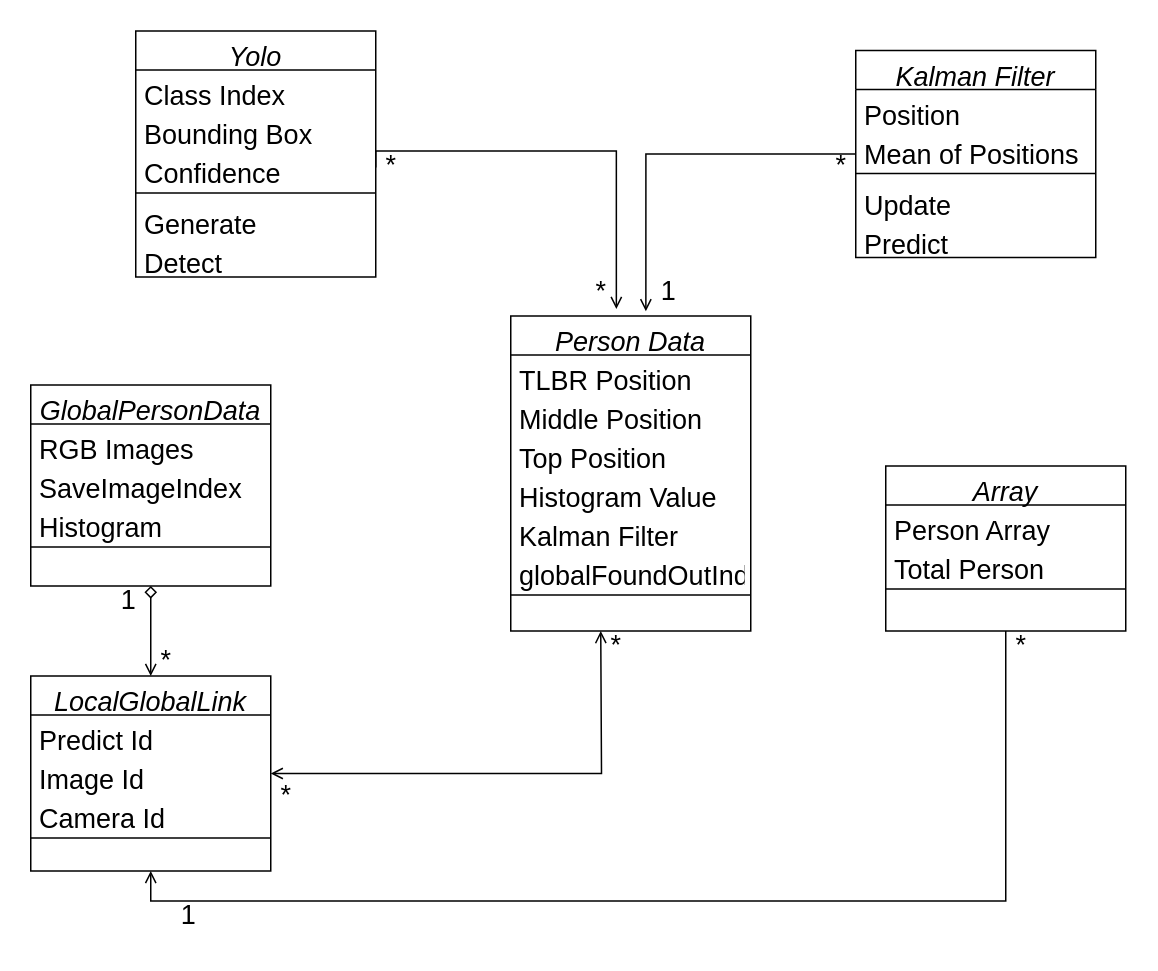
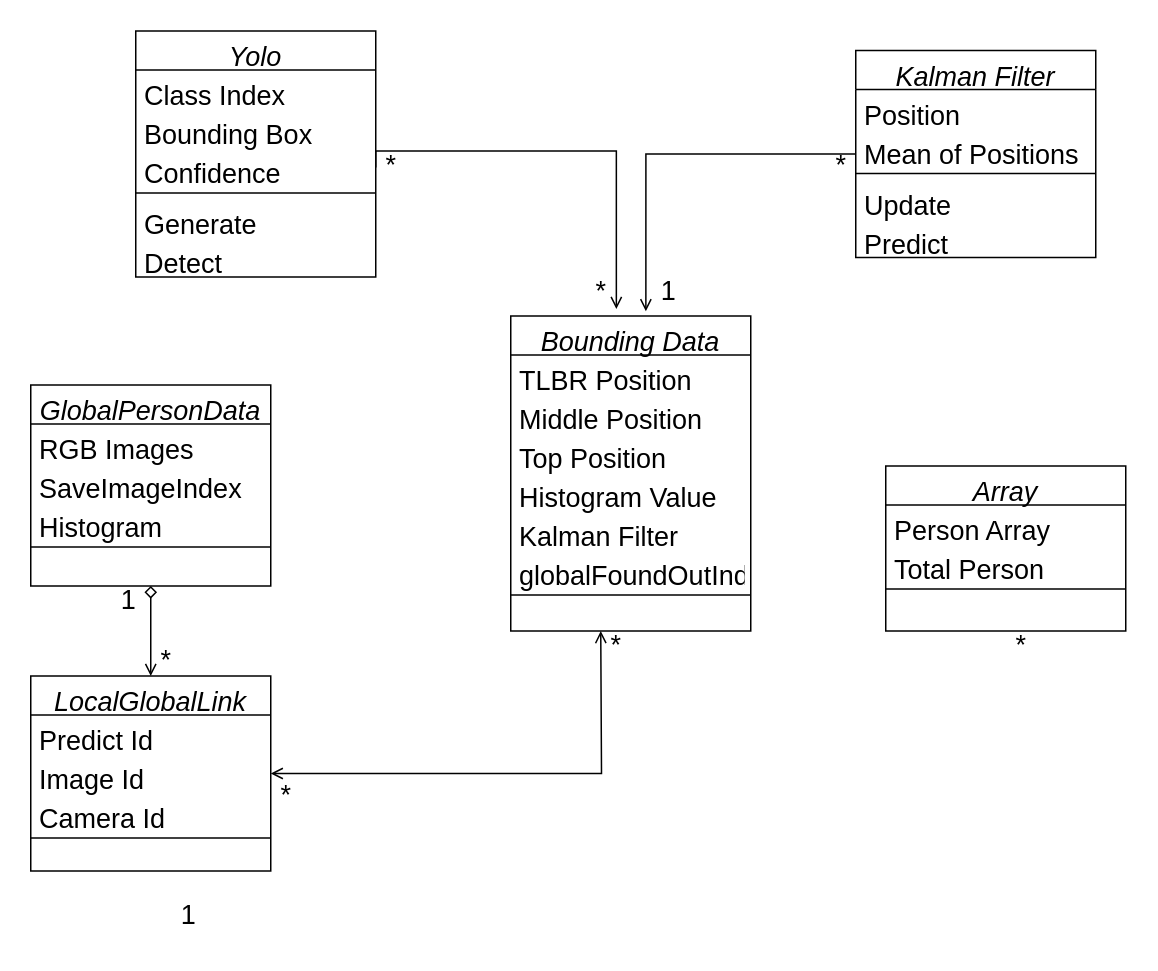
  <mxCell id="0" />
  <mxCell id="1" parent="0" />
  <mxCell id="2" value="Yolo" style="swimlane;fontStyle=2;align=center;verticalAlign=top;childLayout=stackLayout;horizontal=1;startSize=26;horizontalStack=0;resizeParent=1;resizeLast=0;collapsible=1;marginBottom=0;rounded=0;shadow=0;strokeWidth=1;fontSize=18;" parent="1" vertex="1"><mxGeometry x="90" y="20" width="160" height="164" as="geometry"><mxRectangle x="230" y="140" width="160" height="26" as="alternateBounds" /></mxGeometry></mxCell>
  <mxCell id="3" value="Class Index" style="text;align=left;verticalAlign=top;spacingLeft=4;spacingRight=4;overflow=hidden;rotatable=0;points=[[0,0.5],[1,0.5]];portConstraint=eastwest;strokeWidth=1;fontSize=18;" parent="2" vertex="1"><mxGeometry y="26" width="160" height="26" as="geometry" /></mxCell>
  <mxCell id="4" value="Bounding Box " style="text;align=left;verticalAlign=top;spacingLeft=4;spacingRight=4;overflow=hidden;rotatable=0;points=[[0,0.5],[1,0.5]];portConstraint=eastwest;rounded=0;shadow=0;html=0;strokeWidth=1;fontSize=18;" parent="2" vertex="1"><mxGeometry y="52" width="160" height="26" as="geometry" /></mxCell>
  <mxCell id="5" value="Confidence" style="text;align=left;verticalAlign=top;spacingLeft=4;spacingRight=4;overflow=hidden;rotatable=0;points=[[0,0.5],[1,0.5]];portConstraint=eastwest;rounded=0;shadow=0;html=0;strokeWidth=1;fontSize=18;" parent="2" vertex="1"><mxGeometry y="78" width="160" height="26" as="geometry" /></mxCell>
  <mxCell id="6" value="" style="line;html=1;strokeWidth=1;align=left;verticalAlign=middle;spacingTop=-1;spacingLeft=3;spacingRight=3;rotatable=0;labelPosition=right;points=[];portConstraint=eastwest;fontSize=18;" parent="2" vertex="1"><mxGeometry y="104" width="160" height="8" as="geometry" /></mxCell>
  <mxCell id="7" value="Generate" style="text;align=left;verticalAlign=top;spacingLeft=4;spacingRight=4;overflow=hidden;rotatable=0;points=[[0,0.5],[1,0.5]];portConstraint=eastwest;strokeWidth=1;fontSize=18;" parent="2" vertex="1"><mxGeometry y="112" width="160" height="26" as="geometry" /></mxCell>
  <mxCell id="8" value="Detect" style="text;align=left;verticalAlign=top;spacingLeft=4;spacingRight=4;overflow=hidden;rotatable=0;points=[[0,0.5],[1,0.5]];portConstraint=eastwest;strokeWidth=1;fontSize=18;" parent="2" vertex="1"><mxGeometry y="138" width="160" height="26" as="geometry" /></mxCell>
- <mxCell id="9" value="Person Data" style="swimlane;fontStyle=2;align=center;verticalAlign=top;childLayout=stackLayout;horizontal=1;startSize=26;horizontalStack=0;resizeParent=1;resizeLast=0;collapsible=1;marginBottom=0;rounded=0;shadow=0;strokeWidth=1;fontSize=18;" parent="1" vertex="1"><mxGeometry x="340" y="210" width="160" height="210" as="geometry"><mxRectangle x="230" y="140" width="160" height="26" as="alternateBounds" /></mxGeometry></mxCell>
+ <mxCell id="9" value="Bounding Data" style="swimlane;fontStyle=2;align=center;verticalAlign=top;childLayout=stackLayout;horizontal=1;startSize=26;horizontalStack=0;resizeParent=1;resizeLast=0;collapsible=1;marginBottom=0;rounded=0;shadow=0;strokeWidth=1;fontSize=18;" parent="1" vertex="1"><mxGeometry x="340" y="210" width="160" height="210" as="geometry"><mxRectangle x="230" y="140" width="160" height="26" as="alternateBounds" /></mxGeometry></mxCell>
  <mxCell id="10" value="TLBR Position" style="text;align=left;verticalAlign=top;spacingLeft=4;spacingRight=4;overflow=hidden;rotatable=0;points=[[0,0.5],[1,0.5]];portConstraint=eastwest;strokeWidth=1;fontSize=18;" parent="9" vertex="1"><mxGeometry y="26" width="160" height="26" as="geometry" /></mxCell>
  <mxCell id="11" value="Middle Position" style="text;align=left;verticalAlign=top;spacingLeft=4;spacingRight=4;overflow=hidden;rotatable=0;points=[[0,0.5],[1,0.5]];portConstraint=eastwest;rounded=0;shadow=0;html=0;strokeWidth=1;fontSize=18;" parent="9" vertex="1"><mxGeometry y="52" width="160" height="26" as="geometry" /></mxCell>
  <mxCell id="12" value="Top Position" style="text;align=left;verticalAlign=top;spacingLeft=4;spacingRight=4;overflow=hidden;rotatable=0;points=[[0,0.5],[1,0.5]];portConstraint=eastwest;rounded=0;shadow=0;html=0;strokeWidth=1;fontSize=18;" parent="9" vertex="1"><mxGeometry y="78" width="160" height="26" as="geometry" /></mxCell>
  <mxCell id="13" value="Histogram Value" style="text;align=left;verticalAlign=top;spacingLeft=4;spacingRight=4;overflow=hidden;rotatable=0;points=[[0,0.5],[1,0.5]];portConstraint=eastwest;strokeWidth=1;fontSize=18;" parent="9" vertex="1"><mxGeometry y="104" width="160" height="26" as="geometry" /></mxCell>
  <mxCell id="14" value="Kalman Filter" style="text;align=left;verticalAlign=top;spacingLeft=4;spacingRight=4;overflow=hidden;rotatable=0;points=[[0,0.5],[1,0.5]];portConstraint=eastwest;strokeWidth=1;fontSize=18;" parent="9" vertex="1"><mxGeometry y="130" width="160" height="26" as="geometry" /></mxCell>
  <mxCell id="15" value="globalFoundOutIndex" style="text;align=left;verticalAlign=top;spacingLeft=4;spacingRight=4;overflow=hidden;rotatable=0;points=[[0,0.5],[1,0.5]];portConstraint=eastwest;rounded=0;shadow=0;html=0;strokeWidth=1;fontSize=18;" parent="9" vertex="1"><mxGeometry y="156" width="160" height="26" as="geometry" /></mxCell>
  <mxCell id="16" value="" style="line;html=1;strokeWidth=1;align=left;verticalAlign=middle;spacingTop=-1;spacingLeft=3;spacingRight=3;rotatable=0;labelPosition=right;points=[];portConstraint=eastwest;fontSize=18;" parent="9" vertex="1"><mxGeometry y="182" width="160" height="8" as="geometry" /></mxCell>
- <mxCell id="17" style="edgeStyle=orthogonalEdgeStyle;rounded=0;orthogonalLoop=1;jettySize=auto;html=1;exitX=0.5;exitY=1;exitDx=0;exitDy=0;entryX=0.5;entryY=1;entryDx=0;entryDy=0;endArrow=open;endFill=0;strokeWidth=1;fontSize=18;" parent="1" source="18" target="24" edge="1"><mxGeometry relative="1" as="geometry" /></mxCell>
  <mxCell id="18" value="Array" style="swimlane;fontStyle=2;align=center;verticalAlign=top;childLayout=stackLayout;horizontal=1;startSize=26;horizontalStack=0;resizeParent=1;resizeLast=0;collapsible=1;marginBottom=0;rounded=0;shadow=0;strokeWidth=1;fontSize=18;" parent="1" vertex="1"><mxGeometry x="590" y="310" width="160" height="110" as="geometry"><mxRectangle x="230" y="140" width="160" height="26" as="alternateBounds" /></mxGeometry></mxCell>
  <mxCell id="19" value="Person Array" style="text;align=left;verticalAlign=top;spacingLeft=4;spacingRight=4;overflow=hidden;rotatable=0;points=[[0,0.5],[1,0.5]];portConstraint=eastwest;strokeWidth=1;fontSize=18;" parent="18" vertex="1"><mxGeometry y="26" width="160" height="26" as="geometry" /></mxCell>
  <mxCell id="20" value="Total Person" style="text;align=left;verticalAlign=top;spacingLeft=4;spacingRight=4;overflow=hidden;rotatable=0;points=[[0,0.5],[1,0.5]];portConstraint=eastwest;rounded=0;shadow=0;html=0;strokeWidth=1;fontSize=18;" parent="18" vertex="1"><mxGeometry y="52" width="160" height="26" as="geometry" /></mxCell>
  <mxCell id="21" value="" style="line;html=1;strokeWidth=1;align=left;verticalAlign=middle;spacingTop=-1;spacingLeft=3;spacingRight=3;rotatable=0;labelPosition=right;points=[];portConstraint=eastwest;fontSize=18;" parent="18" vertex="1"><mxGeometry y="78" width="160" height="8" as="geometry" /></mxCell>
  <mxCell id="22" value="" style="edgeStyle=orthogonalEdgeStyle;rounded=0;orthogonalLoop=1;jettySize=auto;html=1;startArrow=open;startFill=0;endArrow=open;endFill=0;strokeWidth=1;fontSize=18;" parent="1" source="24" edge="1"><mxGeometry relative="1" as="geometry"><mxPoint x="400" y="420" as="targetPoint" /></mxGeometry></mxCell>
  <mxCell id="23" style="edgeStyle=orthogonalEdgeStyle;rounded=0;orthogonalLoop=1;jettySize=auto;html=1;exitX=0.5;exitY=0;exitDx=0;exitDy=0;entryX=0.5;entryY=1;entryDx=0;entryDy=0;startArrow=open;startFill=0;endArrow=diamond;endFill=0;strokeWidth=1;fontSize=18;" parent="1" source="24" target="29" edge="1"><mxGeometry relative="1" as="geometry" /></mxCell>
  <mxCell id="24" value="LocalGlobalLink" style="swimlane;fontStyle=2;align=center;verticalAlign=top;childLayout=stackLayout;horizontal=1;startSize=26;horizontalStack=0;resizeParent=1;resizeLast=0;collapsible=1;marginBottom=0;rounded=0;shadow=0;strokeWidth=1;fontSize=18;" parent="1" vertex="1"><mxGeometry x="20" y="450" width="160" height="130" as="geometry"><mxRectangle x="230" y="140" width="160" height="26" as="alternateBounds" /></mxGeometry></mxCell>
  <mxCell id="25" value="Predict Id" style="text;align=left;verticalAlign=top;spacingLeft=4;spacingRight=4;overflow=hidden;rotatable=0;points=[[0,0.5],[1,0.5]];portConstraint=eastwest;strokeWidth=1;fontSize=18;" parent="24" vertex="1"><mxGeometry y="26" width="160" height="26" as="geometry" /></mxCell>
  <mxCell id="26" value="Image Id" style="text;align=left;verticalAlign=top;spacingLeft=4;spacingRight=4;overflow=hidden;rotatable=0;points=[[0,0.5],[1,0.5]];portConstraint=eastwest;rounded=0;shadow=0;html=0;strokeWidth=1;fontSize=18;" parent="24" vertex="1"><mxGeometry y="52" width="160" height="26" as="geometry" /></mxCell>
  <mxCell id="27" value="Camera Id" style="text;align=left;verticalAlign=top;spacingLeft=4;spacingRight=4;overflow=hidden;rotatable=0;points=[[0,0.5],[1,0.5]];portConstraint=eastwest;rounded=0;shadow=0;html=0;strokeWidth=1;fontSize=18;" parent="24" vertex="1"><mxGeometry y="78" width="160" height="26" as="geometry" /></mxCell>
  <mxCell id="28" value="" style="line;html=1;strokeWidth=1;align=left;verticalAlign=middle;spacingTop=-1;spacingLeft=3;spacingRight=3;rotatable=0;labelPosition=right;points=[];portConstraint=eastwest;fontSize=18;" parent="24" vertex="1"><mxGeometry y="104" width="160" height="8" as="geometry" /></mxCell>
  <mxCell id="29" value="GlobalPersonData" style="swimlane;fontStyle=2;align=center;verticalAlign=top;childLayout=stackLayout;horizontal=1;startSize=26;horizontalStack=0;resizeParent=1;resizeLast=0;collapsible=1;marginBottom=0;rounded=0;shadow=0;strokeWidth=1;fontSize=18;" parent="1" vertex="1"><mxGeometry x="20" y="256" width="160" height="134" as="geometry"><mxRectangle x="230" y="140" width="160" height="26" as="alternateBounds" /></mxGeometry></mxCell>
  <mxCell id="30" value="RGB Images" style="text;align=left;verticalAlign=top;spacingLeft=4;spacingRight=4;overflow=hidden;rotatable=0;points=[[0,0.5],[1,0.5]];portConstraint=eastwest;strokeWidth=1;fontSize=18;" parent="29" vertex="1"><mxGeometry y="26" width="160" height="26" as="geometry" /></mxCell>
  <mxCell id="31" value="SaveImageIndex" style="text;align=left;verticalAlign=top;spacingLeft=4;spacingRight=4;overflow=hidden;rotatable=0;points=[[0,0.5],[1,0.5]];portConstraint=eastwest;rounded=0;shadow=0;html=0;strokeWidth=1;fontSize=18;" parent="29" vertex="1"><mxGeometry y="52" width="160" height="26" as="geometry" /></mxCell>
  <mxCell id="32" value="Histogram" style="text;align=left;verticalAlign=top;spacingLeft=4;spacingRight=4;overflow=hidden;rotatable=0;points=[[0,0.5],[1,0.5]];portConstraint=eastwest;rounded=0;shadow=0;html=0;strokeWidth=1;fontSize=18;" parent="29" vertex="1"><mxGeometry y="78" width="160" height="26" as="geometry" /></mxCell>
  <mxCell id="33" value="" style="line;html=1;strokeWidth=1;align=left;verticalAlign=middle;spacingTop=-1;spacingLeft=3;spacingRight=3;rotatable=0;labelPosition=right;points=[];portConstraint=eastwest;fontSize=18;" parent="29" vertex="1"><mxGeometry y="104" width="160" height="8" as="geometry" /></mxCell>
  <mxCell id="34" value="" style="edgeStyle=orthogonalEdgeStyle;rounded=0;orthogonalLoop=1;jettySize=auto;html=1;entryX=0.563;entryY=-0.015;entryDx=0;entryDy=0;entryPerimeter=0;endArrow=open;endFill=0;strokeWidth=1;fontSize=18;" parent="1" source="35" target="9" edge="1"><mxGeometry relative="1" as="geometry"><mxPoint x="650" y="251" as="targetPoint" /></mxGeometry></mxCell>
  <mxCell id="35" value="Kalman Filter" style="swimlane;fontStyle=2;align=center;verticalAlign=top;childLayout=stackLayout;horizontal=1;startSize=26;horizontalStack=0;resizeParent=1;resizeLast=0;collapsible=1;marginBottom=0;rounded=0;shadow=0;strokeWidth=1;fontSize=18;" parent="1" vertex="1"><mxGeometry x="570" y="33" width="160" height="138" as="geometry"><mxRectangle x="230" y="140" width="160" height="26" as="alternateBounds" /></mxGeometry></mxCell>
  <mxCell id="36" value="Position" style="text;align=left;verticalAlign=top;spacingLeft=4;spacingRight=4;overflow=hidden;rotatable=0;points=[[0,0.5],[1,0.5]];portConstraint=eastwest;strokeWidth=1;fontSize=18;" parent="35" vertex="1"><mxGeometry y="26" width="160" height="26" as="geometry" /></mxCell>
  <mxCell id="37" value="Mean of Positions" style="text;align=left;verticalAlign=top;spacingLeft=4;spacingRight=4;overflow=hidden;rotatable=0;points=[[0,0.5],[1,0.5]];portConstraint=eastwest;rounded=0;shadow=0;html=0;strokeWidth=1;fontSize=18;" parent="35" vertex="1"><mxGeometry y="52" width="160" height="26" as="geometry" /></mxCell>
  <mxCell id="38" value="" style="line;html=1;strokeWidth=1;align=left;verticalAlign=middle;spacingTop=-1;spacingLeft=3;spacingRight=3;rotatable=0;labelPosition=right;points=[];portConstraint=eastwest;fontSize=18;" parent="35" vertex="1"><mxGeometry y="78" width="160" height="8" as="geometry" /></mxCell>
  <mxCell id="39" value="Update" style="text;align=left;verticalAlign=top;spacingLeft=4;spacingRight=4;overflow=hidden;rotatable=0;points=[[0,0.5],[1,0.5]];portConstraint=eastwest;strokeWidth=1;fontSize=18;" parent="35" vertex="1"><mxGeometry y="86" width="160" height="26" as="geometry" /></mxCell>
  <mxCell id="40" value="Predict" style="text;align=left;verticalAlign=top;spacingLeft=4;spacingRight=4;overflow=hidden;rotatable=0;points=[[0,0.5],[1,0.5]];portConstraint=eastwest;strokeWidth=1;fontSize=18;" parent="35" vertex="1"><mxGeometry y="112" width="160" height="26" as="geometry" /></mxCell>
  <mxCell id="41" style="edgeStyle=orthogonalEdgeStyle;rounded=0;orthogonalLoop=1;jettySize=auto;html=1;exitX=1;exitY=0.5;exitDx=0;exitDy=0;entryX=0.44;entryY=-0.022;entryDx=0;entryDy=0;entryPerimeter=0;endArrow=open;endFill=0;strokeWidth=1;fontSize=18;" parent="1" source="5" target="9" edge="1"><mxGeometry relative="1" as="geometry"><Array as="points"><mxPoint x="250" y="100" /><mxPoint x="410" y="100" /></Array></mxGeometry></mxCell>
  <mxCell id="42" value="&lt;font style=&quot;font-size: 18px;&quot;&gt;1&lt;/font&gt;" style="text;html=1;align=center;verticalAlign=middle;resizable=0;points=[];autosize=1;strokeWidth=1;fontSize=18;" parent="1" vertex="1"><mxGeometry x="110" y="595" width="30" height="30" as="geometry" /></mxCell>
  <mxCell id="43" value="&lt;font style=&quot;font-size: 18px;&quot;&gt;1&lt;/font&gt;" style="text;html=1;align=center;verticalAlign=middle;resizable=0;points=[];autosize=1;strokeWidth=1;fontSize=18;" parent="1" vertex="1"><mxGeometry x="430" y="179" width="30" height="30" as="geometry" /></mxCell>
  <mxCell id="44" value="&lt;font style=&quot;font-size: 18px;&quot;&gt;*&lt;/font&gt;" style="text;html=1;align=center;verticalAlign=middle;resizable=0;points=[];autosize=1;strokeWidth=1;fontSize=18;" parent="1" vertex="1"><mxGeometry x="250" y="95" width="20" height="30" as="geometry" /></mxCell>
  <mxCell id="45" value="&lt;font style=&quot;font-size: 18px;&quot;&gt;*&lt;/font&gt;" style="text;html=1;align=center;verticalAlign=middle;resizable=0;points=[];autosize=1;strokeWidth=1;fontSize=18;" parent="1" vertex="1"><mxGeometry x="390" y="179" width="20" height="30" as="geometry" /></mxCell>
  <mxCell id="46" value="&lt;font style=&quot;font-size: 18px;&quot;&gt;*&lt;/font&gt;" style="text;html=1;align=center;verticalAlign=middle;resizable=0;points=[];autosize=1;strokeWidth=1;fontSize=18;" parent="1" vertex="1"><mxGeometry x="550" y="95" width="20" height="30" as="geometry" /></mxCell>
  <mxCell id="47" value="&lt;font style=&quot;font-size: 18px;&quot;&gt;*&lt;/font&gt;" style="text;html=1;align=center;verticalAlign=middle;resizable=0;points=[];autosize=1;strokeWidth=1;fontSize=18;" parent="1" vertex="1"><mxGeometry x="670" y="415" width="20" height="30" as="geometry" /></mxCell>
  <mxCell id="48" value="&lt;font style=&quot;font-size: 18px;&quot;&gt;*&lt;/font&gt;" style="text;html=1;align=center;verticalAlign=middle;resizable=0;points=[];autosize=1;strokeWidth=1;fontSize=18;" parent="1" vertex="1"><mxGeometry x="100" y="425" width="20" height="30" as="geometry" /></mxCell>
  <mxCell id="49" value="&lt;font style=&quot;font-size: 18px;&quot;&gt;*&lt;/font&gt;" style="text;html=1;align=center;verticalAlign=middle;resizable=0;points=[];autosize=1;strokeWidth=1;fontSize=18;" parent="1" vertex="1"><mxGeometry x="180" y="515" width="20" height="30" as="geometry" /></mxCell>
  <mxCell id="50" value="&lt;font style=&quot;font-size: 18px;&quot;&gt;*&lt;/font&gt;" style="text;html=1;align=center;verticalAlign=middle;resizable=0;points=[];autosize=1;strokeWidth=1;fontSize=18;" parent="1" vertex="1"><mxGeometry x="400" y="415" width="20" height="30" as="geometry" /></mxCell>
  <mxCell id="51" value="&lt;font style=&quot;font-size: 18px;&quot;&gt;1&lt;/font&gt;" style="text;html=1;align=center;verticalAlign=middle;resizable=0;points=[];autosize=1;strokeWidth=1;fontSize=18;" parent="1" vertex="1"><mxGeometry x="70" y="385" width="30" height="30" as="geometry" /></mxCell>
